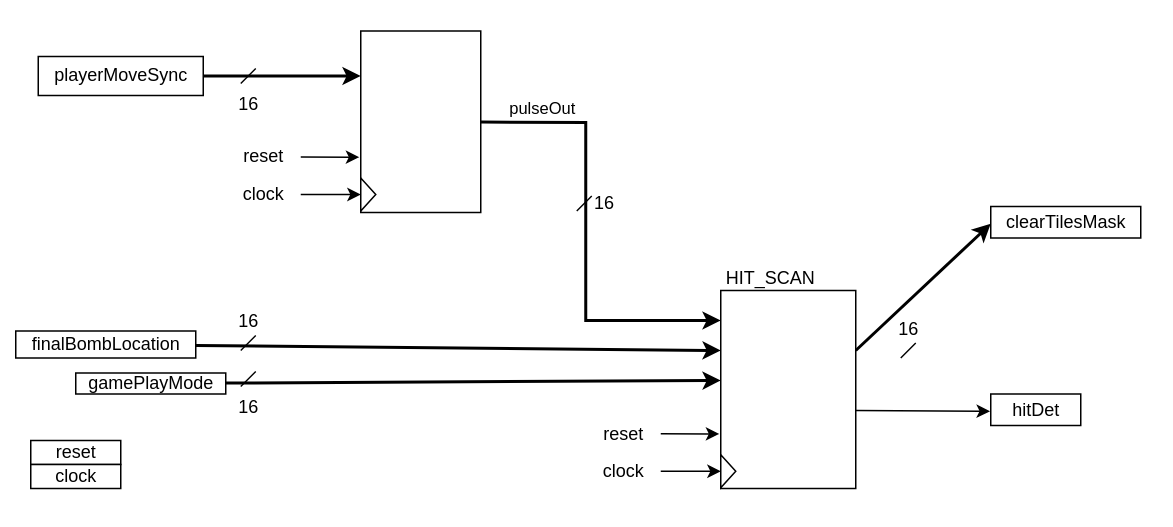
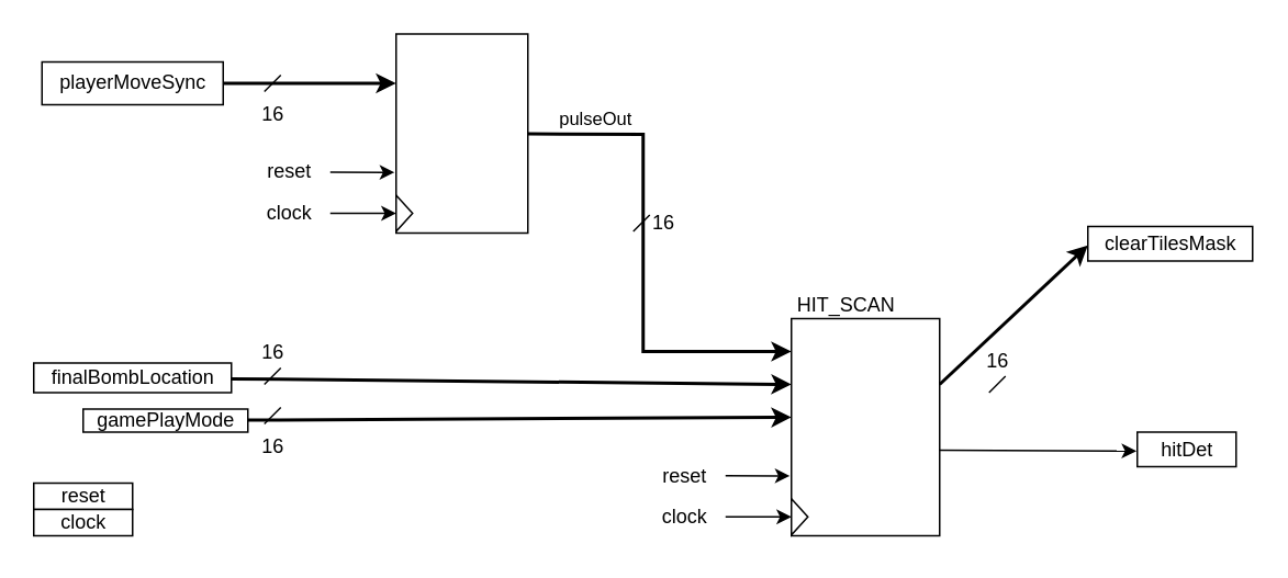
  <mxCell id="0" />
  <mxCell id="1" parent="0" />
  <mxCell id="2" style="edgeStyle=none;rounded=0;html=1;entryX=0;entryY=0;entryDx=0;entryDy=60;entryPerimeter=0;strokeWidth=2;" edge="1" parent="1" source="3" target="14"><mxGeometry relative="1" as="geometry" /></mxCell>
  <mxCell id="3" value="gamePlayMode" style="externalPins=0;recursiveResize=0;shadow=0;dashed=0;align=center;html=1;strokeWidth=1;shape=mxgraph.rtl.abstract.entity;container=1;collapsible=0;kind=input;drawPins=0;left=0;right=1;bottom=0;top=0;" vertex="1" parent="1"><mxGeometry x="50" y="248" width="100" height="14" as="geometry" /></mxCell>
  <mxCell id="4" value="reset" style="externalPins=0;recursiveResize=0;shadow=0;dashed=0;align=center;html=1;strokeWidth=1;shape=mxgraph.rtl.abstract.entity;container=1;collapsible=0;kind=input;drawPins=0;left=0;right=1;bottom=0;top=0;" vertex="1" parent="1"><mxGeometry x="20" y="293" width="60" height="16" as="geometry" /></mxCell>
  <mxCell id="5" value="clock" style="externalPins=0;recursiveResize=0;shadow=0;dashed=0;align=center;html=1;strokeWidth=1;shape=mxgraph.rtl.abstract.entity;container=1;collapsible=0;kind=input;drawPins=0;left=0;right=1;bottom=0;top=0;" vertex="1" parent="1"><mxGeometry x="20" y="309" width="60" height="16" as="geometry" /></mxCell>
  <mxCell id="6" style="edgeStyle=none;rounded=0;html=1;entryX=0;entryY=0;entryDx=0;entryDy=40;entryPerimeter=0;strokeWidth=2;" edge="1" parent="1" source="7" target="14"><mxGeometry relative="1" as="geometry" /></mxCell>
- <mxCell id="7" value="finalBombLocation" style="externalPins=0;recursiveResize=0;shadow=0;dashed=0;align=center;html=1;strokeWidth=1;shape=mxgraph.rtl.abstract.entity;container=1;collapsible=0;kind=input;drawPins=0;left=0;right=1;bottom=0;top=0;" vertex="1" parent="1"><mxGeometry x="10" y="220" width="120" height="18" as="geometry" /></mxCell>
+ <mxCell id="7" value="finalBombLocation" style="externalPins=0;recursiveResize=0;shadow=0;dashed=0;align=center;html=1;strokeWidth=1;shape=mxgraph.rtl.abstract.entity;container=1;collapsible=0;kind=input;drawPins=0;left=0;right=1;bottom=0;top=0;" vertex="1" parent="1"><mxGeometry x="20" y="220" width="120" height="18" as="geometry" /></mxCell>
  <mxCell id="8" style="edgeStyle=none;html=1;exitX=0.988;exitY=0.499;exitDx=0;exitDy=0;exitPerimeter=0;entryX=0;entryY=0;entryDx=0;entryDy=30;entryPerimeter=0;strokeWidth=2;" edge="1" parent="1" source="9" target="17"><mxGeometry relative="1" as="geometry" /></mxCell>
  <mxCell id="9" value="playerMoveSync" style="externalPins=0;recursiveResize=0;shadow=0;dashed=0;align=center;html=1;strokeWidth=1;shape=mxgraph.rtl.abstract.entity;container=1;collapsible=0;kind=input;drawPins=0;left=0;right=1;bottom=0;top=0;" vertex="1" parent="1"><mxGeometry x="25" y="37" width="110" height="26" as="geometry" /></mxCell>
  <mxCell id="10" value="clearTilesMask" style="externalPins=0;recursiveResize=0;shadow=0;dashed=0;align=center;html=1;strokeWidth=1;shape=mxgraph.rtl.abstract.entity;container=1;collapsible=0;kind=input;drawPins=0;left=0;right=1;bottom=0;top=0;" vertex="1" parent="1"><mxGeometry x="660" y="137" width="100" height="21" as="geometry" /></mxCell>
- <mxCell id="11" value="hitDet" style="externalPins=0;recursiveResize=0;shadow=0;dashed=0;align=center;html=1;strokeWidth=1;shape=mxgraph.rtl.abstract.entity;container=1;collapsible=0;kind=input;drawPins=0;left=0;right=1;bottom=0;top=0;" vertex="1" parent="1"><mxGeometry x="660" y="262" width="60" height="21" as="geometry" /></mxCell>
+ <mxCell id="11" value="hitDet" style="externalPins=0;recursiveResize=0;shadow=0;dashed=0;align=center;html=1;strokeWidth=1;shape=mxgraph.rtl.abstract.entity;container=1;collapsible=0;kind=input;drawPins=0;left=0;right=1;bottom=0;top=0;" vertex="1" parent="1"><mxGeometry x="690" y="262" width="60" height="21" as="geometry" /></mxCell>
  <mxCell id="12" style="edgeStyle=none;rounded=0;html=1;exitX=0;exitY=0;exitDx=90;exitDy=40;exitPerimeter=0;entryX=0;entryY=0.548;entryDx=0;entryDy=0;entryPerimeter=0;strokeWidth=2;" edge="1" parent="1" source="14" target="10"><mxGeometry relative="1" as="geometry" /></mxCell>
  <mxCell id="13" style="edgeStyle=none;rounded=0;html=1;exitX=0;exitY=0;exitDx=90;exitDy=80;exitPerimeter=0;entryX=-0.008;entryY=0.547;entryDx=0;entryDy=0;entryPerimeter=0;strokeWidth=1;" edge="1" parent="1" source="14" target="11"><mxGeometry relative="1" as="geometry" /></mxCell>
  <mxCell id="14" value="" style="externalPins=0;recursiveResize=0;shadow=0;dashed=0;align=center;html=1;strokeWidth=1;shape=mxgraph.rtl.abstract.entity;container=1;collapsible=0;kind=sequential;drawPins=0;left=3;right=2;bottom=0;top=0;" vertex="1" parent="1"><mxGeometry x="480" y="193" width="90" height="132" as="geometry" /></mxCell>
  <mxCell id="15" style="edgeStyle=none;html=1;entryX=0;entryY=0;entryDx=0;entryDy=20;entryPerimeter=0;strokeWidth=2;rounded=0;" edge="1" parent="1" source="17" target="14"><mxGeometry relative="1" as="geometry"><Array as="points"><mxPoint x="390" y="81" /><mxPoint x="390" y="213" /></Array></mxGeometry></mxCell>
  <mxCell id="16" value="pulseOut" style="edgeLabel;html=1;align=center;verticalAlign=middle;resizable=0;points=[];rotation=0;" vertex="1" connectable="0" parent="15"><mxGeometry x="-0.357" y="-2" relative="1" as="geometry"><mxPoint x="-28" y="-33" as="offset" /></mxGeometry></mxCell>
  <mxCell id="17" value="" style="externalPins=0;recursiveResize=0;shadow=0;dashed=0;align=center;html=1;strokeWidth=1;shape=mxgraph.rtl.abstract.entity;container=1;collapsible=0;kind=sequential;drawPins=0;left=3;right=2;bottom=0;top=0;" vertex="1" parent="1"><mxGeometry x="240" y="20" width="80" height="121" as="geometry" /></mxCell>
  <mxCell id="18" value="" style="triangle;whiteSpace=wrap;html=1;" vertex="1" parent="17"><mxGeometry y="98" width="10" height="22" as="geometry" /></mxCell>
  <mxCell id="19" style="edgeStyle=none;html=1;entryX=-0.012;entryY=0.695;entryDx=0;entryDy=0;entryPerimeter=0;" edge="1" parent="1" source="20" target="17"><mxGeometry relative="1" as="geometry" /></mxCell>
  <mxCell id="20" value="reset" style="text;html=1;align=center;verticalAlign=middle;resizable=0;points=[];autosize=1;strokeColor=none;fillColor=none;" vertex="1" parent="1"><mxGeometry x="150" y="89" width="50" height="30" as="geometry" /></mxCell>
  <mxCell id="21" style="edgeStyle=none;html=1;entryX=0;entryY=0.5;entryDx=0;entryDy=0;" edge="1" parent="1" source="22" target="18"><mxGeometry relative="1" as="geometry" /></mxCell>
  <mxCell id="22" value="clock" style="text;html=1;align=center;verticalAlign=middle;resizable=0;points=[];autosize=1;strokeColor=none;fillColor=none;" vertex="1" parent="1"><mxGeometry x="150" y="114" width="50" height="30" as="geometry" /></mxCell>
  <mxCell id="23" value="" style="triangle;whiteSpace=wrap;html=1;" vertex="1" parent="1"><mxGeometry x="480" y="302.5" width="10" height="22" as="geometry" /></mxCell>
  <mxCell id="24" style="edgeStyle=none;html=1;entryX=-0.012;entryY=0.695;entryDx=0;entryDy=0;entryPerimeter=0;" edge="1" parent="1" source="25"><mxGeometry relative="1" as="geometry"><mxPoint x="479.04" y="288.595" as="targetPoint" /></mxGeometry></mxCell>
  <mxCell id="25" value="reset" style="text;html=1;align=center;verticalAlign=middle;resizable=0;points=[];autosize=1;strokeColor=none;fillColor=none;" vertex="1" parent="1"><mxGeometry x="390" y="273.5" width="50" height="30" as="geometry" /></mxCell>
  <mxCell id="26" style="edgeStyle=none;html=1;entryX=0;entryY=0.5;entryDx=0;entryDy=0;" edge="1" parent="1" source="27" target="23"><mxGeometry relative="1" as="geometry" /></mxCell>
  <mxCell id="27" value="clock" style="text;html=1;align=center;verticalAlign=middle;resizable=0;points=[];autosize=1;strokeColor=none;fillColor=none;" vertex="1" parent="1"><mxGeometry x="390" y="298.5" width="50" height="30" as="geometry" /></mxCell>
  <mxCell id="28" value="16" style="verticalLabelPosition=bottom;shadow=0;dashed=0;align=center;html=1;verticalAlign=top;shape=mxgraph.electrical.transmission.bus_width;pointerEvents=1;" vertex="1" parent="1"><mxGeometry x="160" y="45" width="10" height="10" as="geometry" /></mxCell>
  <mxCell id="29" value="16" style="verticalLabelPosition=middle;shadow=0;dashed=0;align=left;html=1;verticalAlign=middle;shape=mxgraph.electrical.transmission.bus_width;pointerEvents=1;labelPosition=right;" vertex="1" parent="1"><mxGeometry x="384" y="130" width="10" height="10" as="geometry" /></mxCell>
  <mxCell id="30" value="16" style="verticalLabelPosition=top;shadow=0;dashed=0;align=center;html=1;verticalAlign=bottom;shape=mxgraph.electrical.transmission.bus_width;pointerEvents=1;labelPosition=center;" vertex="1" parent="1"><mxGeometry x="160" y="223" width="10" height="10" as="geometry" /></mxCell>
  <mxCell id="31" value="16" style="verticalLabelPosition=bottom;shadow=0;dashed=0;align=center;html=1;verticalAlign=top;shape=mxgraph.electrical.transmission.bus_width;pointerEvents=1;" vertex="1" parent="1"><mxGeometry x="160" y="247" width="10" height="10" as="geometry" /></mxCell>
  <mxCell id="32" value="HIT_SCAN" style="text;html=1;align=center;verticalAlign=middle;resizable=0;points=[];autosize=1;strokeColor=none;fillColor=none;" vertex="1" parent="1"><mxGeometry x="473" y="170" width="80" height="30" as="geometry" /></mxCell>
  <mxCell id="33" value="16" style="verticalLabelPosition=top;shadow=0;dashed=0;align=center;html=1;verticalAlign=bottom;shape=mxgraph.electrical.transmission.bus_width;pointerEvents=1;labelPosition=center;" vertex="1" parent="1"><mxGeometry x="600" y="228" width="10" height="10" as="geometry" /></mxCell>
